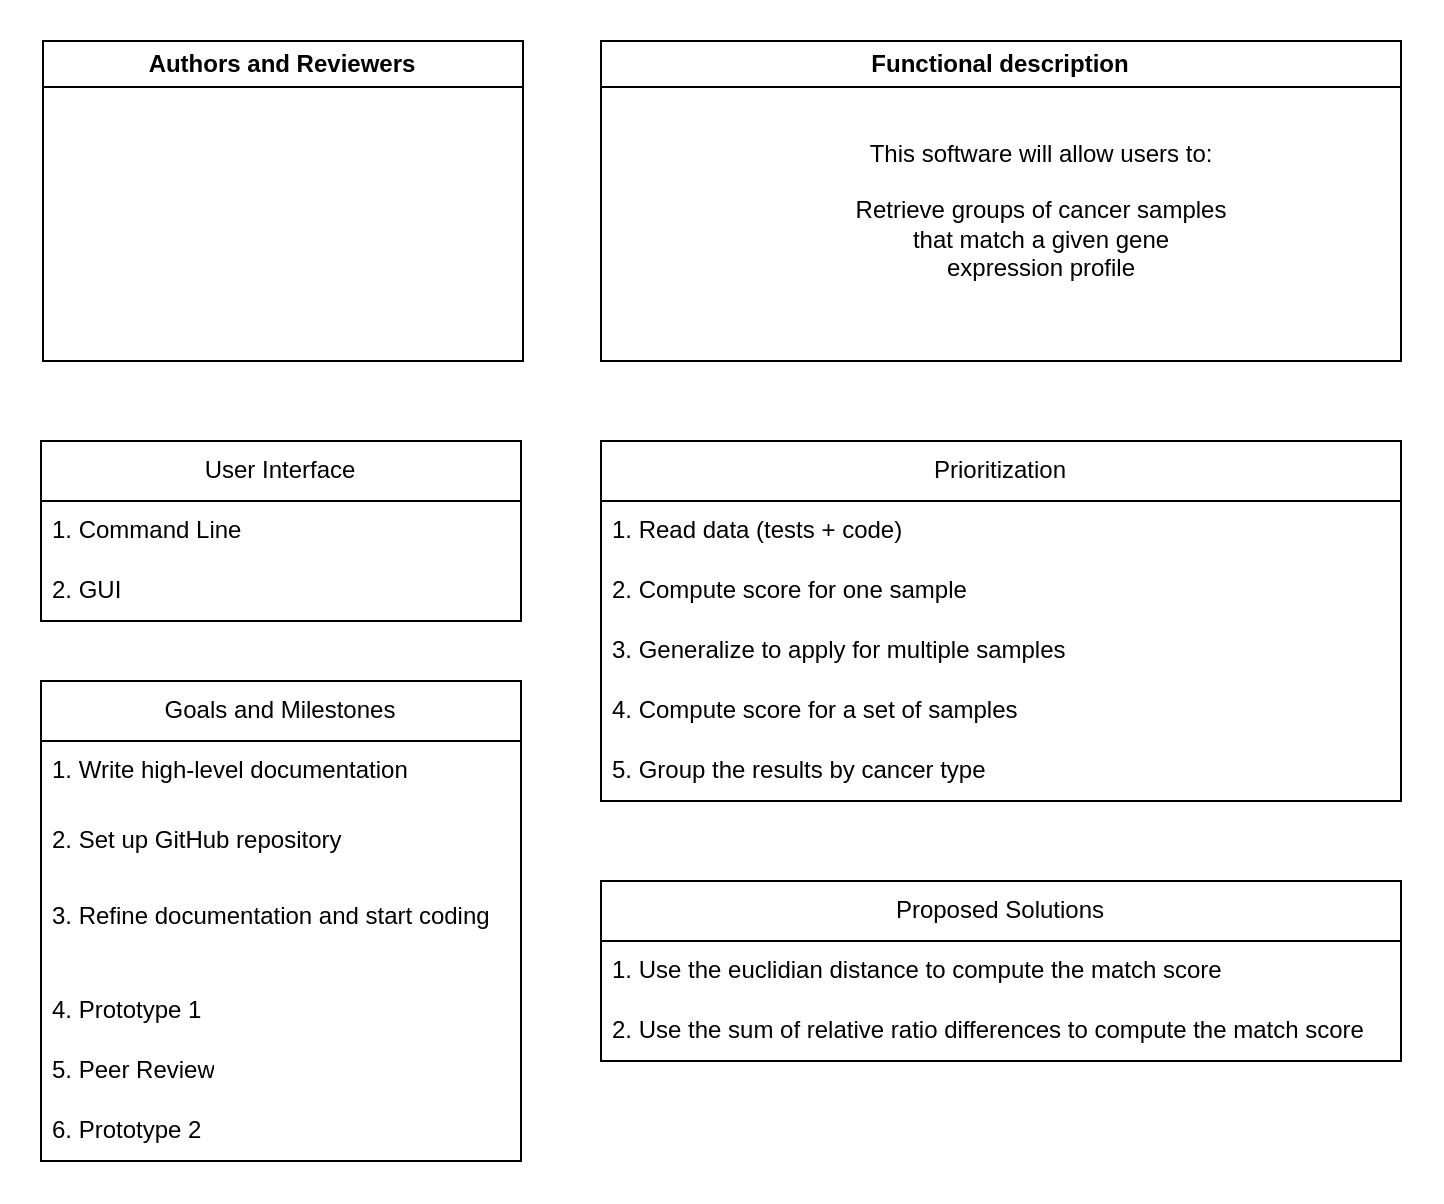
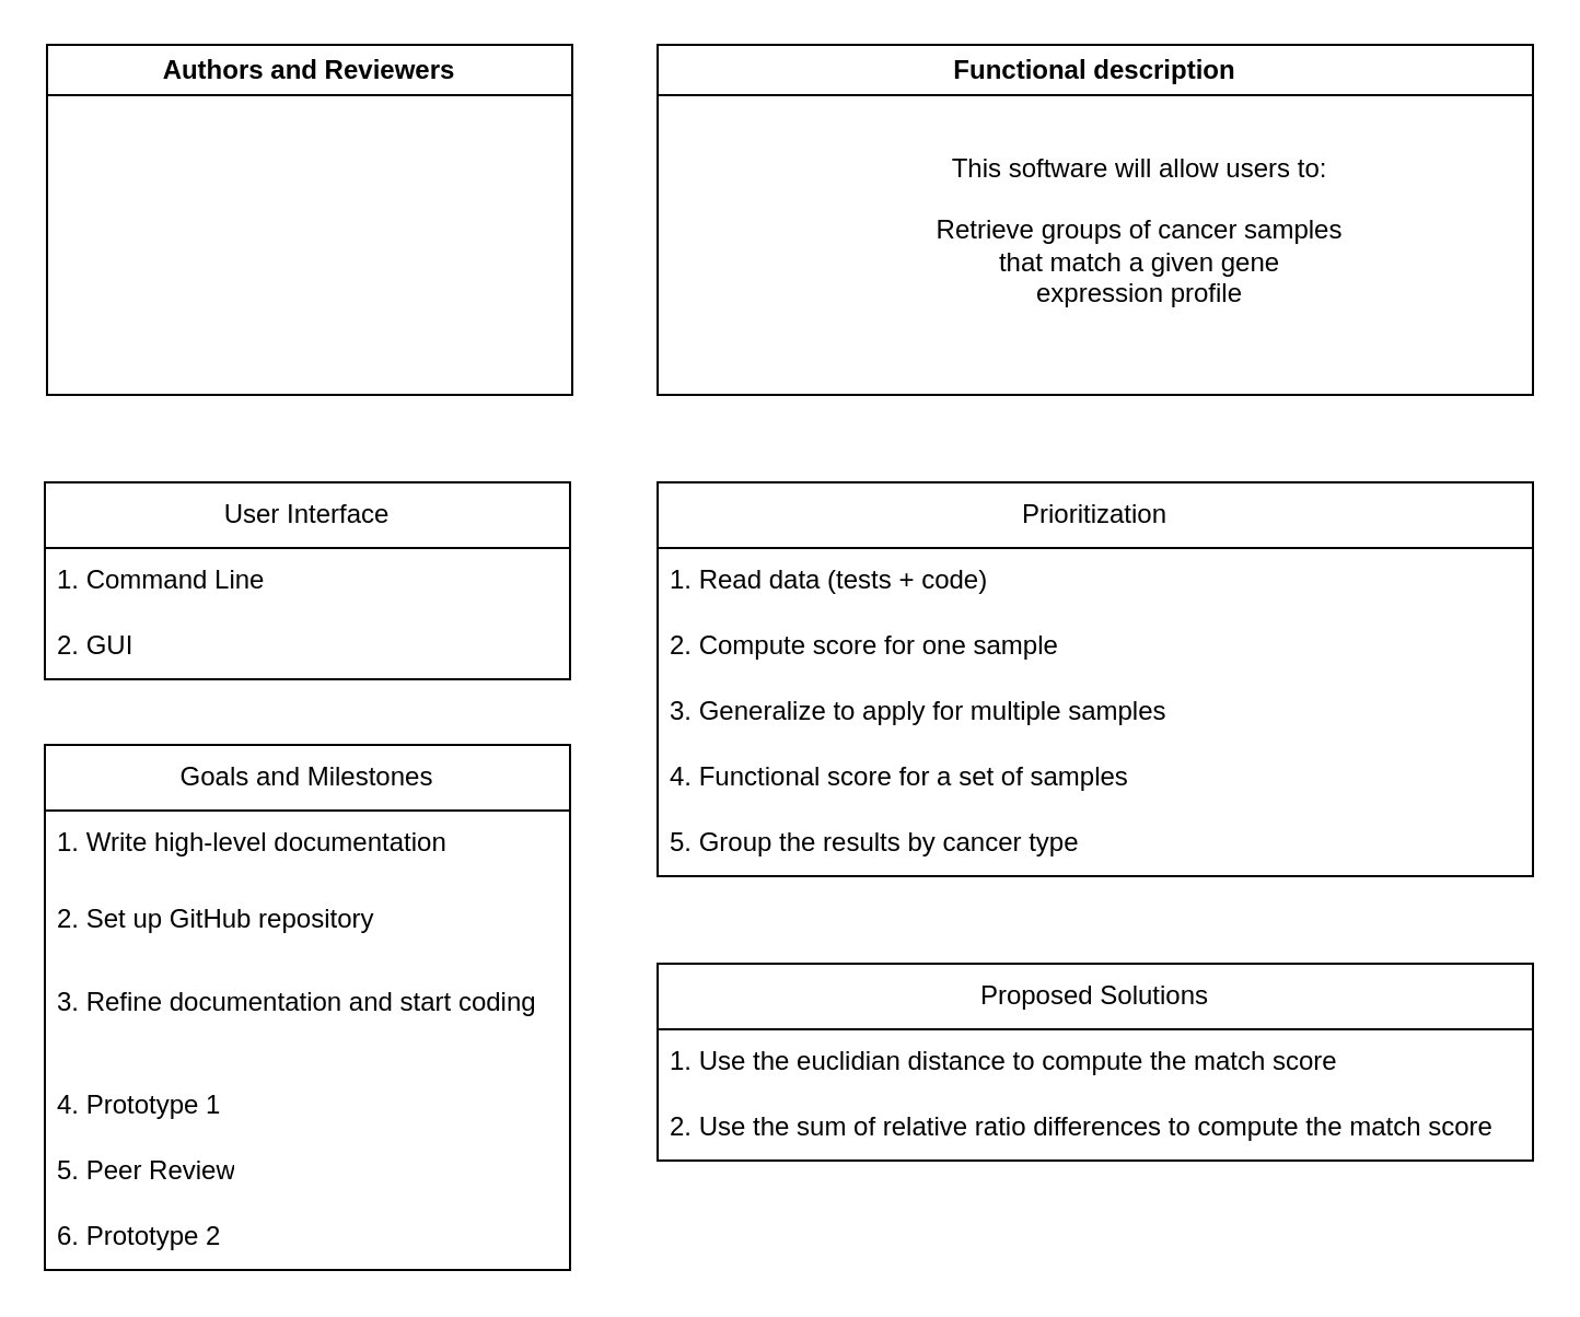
  <mxCell id="0" />
  <mxCell id="1" parent="0" />
  <mxCell id="2" value="Functional description" style="swimlane;whiteSpace=wrap;html=1;" parent="1" vertex="1"><mxGeometry x="300" y="20" width="400" height="160" as="geometry" /></mxCell>
  <mxCell id="3" value="This software will allow users to:&lt;br&gt;&lt;br&gt;Retrieve groups of cancer&amp;nbsp;samples &lt;br&gt;that match a given gene &lt;br&gt;expression profile" style="text;html=1;align=center;verticalAlign=middle;resizable=0;points=[];autosize=1;strokeColor=none;fillColor=none;" parent="2" vertex="1"><mxGeometry x="115" y="40" width="210" height="90" as="geometry" /></mxCell>
  <mxCell id="4" value="Authors and Reviewers" style="swimlane;whiteSpace=wrap;html=1;" parent="1" vertex="1"><mxGeometry x="21" y="20" width="240" height="160" as="geometry" /></mxCell>
  <mxCell id="5" value="User Interface" style="swimlane;fontStyle=0;childLayout=stackLayout;horizontal=1;startSize=30;horizontalStack=0;resizeParent=1;resizeParentMax=0;resizeLast=0;collapsible=1;marginBottom=0;whiteSpace=wrap;html=1;" parent="1" vertex="1"><mxGeometry x="20" y="220" width="240" height="90" as="geometry" /></mxCell>
  <mxCell id="6" value="1. Command Line" style="text;strokeColor=none;fillColor=none;align=left;verticalAlign=middle;spacingLeft=4;spacingRight=4;overflow=hidden;points=[[0,0.5],[1,0.5]];portConstraint=eastwest;rotatable=0;whiteSpace=wrap;html=1;" parent="5" vertex="1"><mxGeometry y="30" width="240" height="30" as="geometry" /></mxCell>
  <mxCell id="7" value="2. GUI" style="text;strokeColor=none;fillColor=none;align=left;verticalAlign=middle;spacingLeft=4;spacingRight=4;overflow=hidden;points=[[0,0.5],[1,0.5]];portConstraint=eastwest;rotatable=0;whiteSpace=wrap;html=1;" parent="5" vertex="1"><mxGeometry y="60" width="240" height="30" as="geometry" /></mxCell>
  <mxCell id="8" value="Prioritization" style="swimlane;fontStyle=0;childLayout=stackLayout;horizontal=1;startSize=30;horizontalStack=0;resizeParent=1;resizeParentMax=0;resizeLast=0;collapsible=1;marginBottom=0;whiteSpace=wrap;html=1;" parent="1" vertex="1"><mxGeometry x="300" y="220" width="400" height="180" as="geometry" /></mxCell>
  <mxCell id="9" value="1. Read data (tests + code)" style="text;strokeColor=none;fillColor=none;align=left;verticalAlign=middle;spacingLeft=4;spacingRight=4;overflow=hidden;points=[[0,0.5],[1,0.5]];portConstraint=eastwest;rotatable=0;whiteSpace=wrap;html=1;" parent="8" vertex="1"><mxGeometry y="30" width="400" height="30" as="geometry" /></mxCell>
  <mxCell id="10" value="2. Compute score for one sample" style="text;strokeColor=none;fillColor=none;align=left;verticalAlign=middle;spacingLeft=4;spacingRight=4;overflow=hidden;points=[[0,0.5],[1,0.5]];portConstraint=eastwest;rotatable=0;whiteSpace=wrap;html=1;" parent="8" vertex="1"><mxGeometry y="60" width="400" height="30" as="geometry" /></mxCell>
  <mxCell id="11" value="3. Generalize to apply for multiple samples" style="text;strokeColor=none;fillColor=none;align=left;verticalAlign=middle;spacingLeft=4;spacingRight=4;overflow=hidden;points=[[0,0.5],[1,0.5]];portConstraint=eastwest;rotatable=0;whiteSpace=wrap;html=1;" parent="8" vertex="1"><mxGeometry y="90" width="400" height="30" as="geometry" /></mxCell>
- <mxCell id="12" value="4. Compute score for a set of samples" style="text;strokeColor=none;fillColor=none;align=left;verticalAlign=middle;spacingLeft=4;spacingRight=4;overflow=hidden;points=[[0,0.5],[1,0.5]];portConstraint=eastwest;rotatable=0;whiteSpace=wrap;html=1;" parent="8" vertex="1"><mxGeometry y="120" width="400" height="30" as="geometry" /></mxCell>
+ <mxCell id="12" value="4. Functional score for a set of samples" style="text;strokeColor=none;fillColor=none;align=left;verticalAlign=middle;spacingLeft=4;spacingRight=4;overflow=hidden;points=[[0,0.5],[1,0.5]];portConstraint=eastwest;rotatable=0;whiteSpace=wrap;html=1;" parent="8" vertex="1"><mxGeometry y="120" width="400" height="30" as="geometry" /></mxCell>
  <mxCell id="13" value="5. Group the results by cancer type" style="text;strokeColor=none;fillColor=none;align=left;verticalAlign=middle;spacingLeft=4;spacingRight=4;overflow=hidden;points=[[0,0.5],[1,0.5]];portConstraint=eastwest;rotatable=0;whiteSpace=wrap;html=1;" parent="8" vertex="1"><mxGeometry y="150" width="400" height="30" as="geometry" /></mxCell>
  <mxCell id="14" value="Goals and Milestones" style="swimlane;fontStyle=0;childLayout=stackLayout;horizontal=1;startSize=30;horizontalStack=0;resizeParent=1;resizeParentMax=0;resizeLast=0;collapsible=1;marginBottom=0;whiteSpace=wrap;html=1;" parent="1" vertex="1"><mxGeometry x="20" y="340" width="240" height="240" as="geometry" /></mxCell>
  <mxCell id="15" value="1. Write high-level documentation" style="text;strokeColor=none;fillColor=none;align=left;verticalAlign=middle;spacingLeft=4;spacingRight=4;overflow=hidden;points=[[0,0.5],[1,0.5]];portConstraint=eastwest;rotatable=0;whiteSpace=wrap;html=1;" parent="14" vertex="1"><mxGeometry y="30" width="240" height="30" as="geometry" /></mxCell>
  <mxCell id="16" value="2. Set up GitHub repository" style="text;strokeColor=none;fillColor=none;align=left;verticalAlign=middle;spacingLeft=4;spacingRight=4;overflow=hidden;points=[[0,0.5],[1,0.5]];portConstraint=eastwest;rotatable=0;whiteSpace=wrap;html=1;" parent="14" vertex="1"><mxGeometry y="60" width="240" height="40" as="geometry" /></mxCell>
  <mxCell id="17" value="3. Refine documentation and start coding&lt;br&gt;&amp;nbsp;" style="text;strokeColor=none;fillColor=none;align=left;verticalAlign=middle;spacingLeft=4;spacingRight=4;overflow=hidden;points=[[0,0.5],[1,0.5]];portConstraint=eastwest;rotatable=0;whiteSpace=wrap;html=1;" parent="14" vertex="1"><mxGeometry y="100" width="240" height="50" as="geometry" /></mxCell>
  <mxCell id="18" value="4. Prototype 1" style="text;strokeColor=none;fillColor=none;align=left;verticalAlign=middle;spacingLeft=4;spacingRight=4;overflow=hidden;points=[[0,0.5],[1,0.5]];portConstraint=eastwest;rotatable=0;whiteSpace=wrap;html=1;" parent="14" vertex="1"><mxGeometry y="150" width="240" height="30" as="geometry" /></mxCell>
  <mxCell id="19" value="5. Peer Review" style="text;strokeColor=none;fillColor=none;align=left;verticalAlign=middle;spacingLeft=4;spacingRight=4;overflow=hidden;points=[[0,0.5],[1,0.5]];portConstraint=eastwest;rotatable=0;whiteSpace=wrap;html=1;" parent="14" vertex="1"><mxGeometry y="180" width="240" height="30" as="geometry" /></mxCell>
  <mxCell id="20" value="6. Prototype 2" style="text;strokeColor=none;fillColor=none;align=left;verticalAlign=middle;spacingLeft=4;spacingRight=4;overflow=hidden;points=[[0,0.5],[1,0.5]];portConstraint=eastwest;rotatable=0;whiteSpace=wrap;html=1;" parent="14" vertex="1"><mxGeometry y="210" width="240" height="30" as="geometry" /></mxCell>
  <mxCell id="21" value="Proposed Solutions" style="swimlane;fontStyle=0;childLayout=stackLayout;horizontal=1;startSize=30;horizontalStack=0;resizeParent=1;resizeParentMax=0;resizeLast=0;collapsible=1;marginBottom=0;whiteSpace=wrap;html=1;" parent="1" vertex="1"><mxGeometry x="300" y="440" width="400" height="90" as="geometry" /></mxCell>
  <mxCell id="22" value="1. Use the euclidian distance to compute the match score" style="text;strokeColor=none;fillColor=none;align=left;verticalAlign=middle;spacingLeft=4;spacingRight=4;overflow=hidden;points=[[0,0.5],[1,0.5]];portConstraint=eastwest;rotatable=0;whiteSpace=wrap;html=1;" parent="21" vertex="1"><mxGeometry y="30" width="400" height="30" as="geometry" /></mxCell>
  <mxCell id="23" value="2. Use the sum of relative ratio differences to compute the match score" style="text;strokeColor=none;fillColor=none;align=left;verticalAlign=middle;spacingLeft=4;spacingRight=4;overflow=hidden;points=[[0,0.5],[1,0.5]];portConstraint=eastwest;rotatable=0;whiteSpace=wrap;html=1;" parent="21" vertex="1"><mxGeometry y="60" width="400" height="30" as="geometry" /></mxCell>
